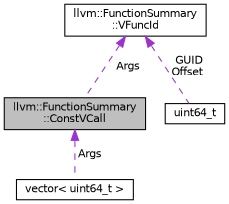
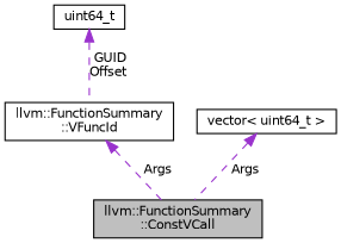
  digraph {
    node [color=black fontname=Helvetica fontsize=10 shape=box]
    edge [color=darkorchid3 dir=back fontname=Helvetica fontsize=10 labelfontname=Helvetica labelfontsize=10 style=dashed]
    n1 [fillcolor=grey75 fontcolor=black height=0.2 label="llvm::FunctionSummary\l::ConstVCall" style=filled width=0.4]
    n2 [height=0.2 label="llvm::FunctionSummary\l::VFuncId" width=0.4]
    n3 [height=0.2 label=uint64_t width=0.4]
    n4 [height=0.2 label="vector\< uint64_t \>" width=0.4]
    n2 -> n1 [label=" Args"]
-   n2 -> n3 [label=" GUID\nOffset"]
-   n1 -> n4 [label=" Args"]
+   n3 -> n2 [label=" GUID\nOffset"]
+   n4 -> n1 [label=" Args"]
  }
